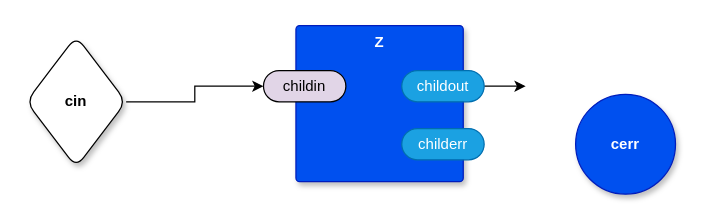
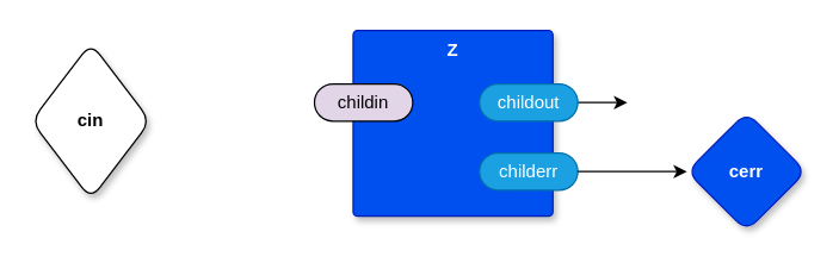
  <mxCell id="0" />
  <mxCell id="1" parent="0" />
  <mxCell id="2" value="Z" style="rounded=1;whiteSpace=wrap;html=1;sketch=0;container=1;recursiveResize=0;verticalAlign=top;arcSize=6;fontStyle=1;autosize=0;points=[];absoluteArcSize=1;shadow=1;strokeColor=#001DBC;fillColor=#0050ef;fontColor=#ffffff;" vertex="1" parent="1"><mxGeometry x="236" y="20" width="134" height="125" as="geometry"><mxRectangle x="-98" y="-1230" width="99" height="26" as="alternateBounds" /></mxGeometry></mxCell>
  <mxCell id="3" style="edgeStyle=orthogonalEdgeStyle;rounded=0;orthogonalLoop=1;jettySize=auto;html=1;exitX=1;exitY=0.5;exitDx=0;exitDy=0;exitPerimeter=0;" edge="1" parent="2" source="4"><mxGeometry relative="1" as="geometry"><mxPoint x="184" y="49" as="targetPoint" /></mxGeometry></mxCell>
  <mxCell id="4" value="childout" style="rounded=1;whiteSpace=wrap;html=1;sketch=0;points=[[0,0.5,0,0,0],[1,0.5,0,0,0]];fillColor=#1ba1e2;fontColor=#ffffff;strokeColor=#006EAF;arcSize=50;" vertex="1" parent="2"><mxGeometry x="84.75" y="36" width="66" height="25" as="geometry" /></mxCell>
  <mxCell id="5" value="childerr" style="rounded=1;whiteSpace=wrap;html=1;sketch=0;points=[[0,0.5,0,0,0],[1,0.5,0,0,0]];fillColor=#1ba1e2;fontColor=#ffffff;strokeColor=#006EAF;arcSize=50;" vertex="1" parent="2"><mxGeometry x="84.75" y="82.5" width="66" height="25" as="geometry" /></mxCell>
  <mxCell id="6" value="childin" style="rounded=1;whiteSpace=wrap;html=1;sketch=0;points=[[0,0.5,0,0,0],[1,0.5,0,0,0]];arcSize=50;fillColor=#e1d5e7;" vertex="1" parent="2"><mxGeometry x="-26" y="36" width="66" height="25" as="geometry" /></mxCell>
- <mxCell id="7" style="edgeStyle=orthogonalEdgeStyle;rounded=0;orthogonalLoop=1;jettySize=auto;html=1;exitX=1;exitY=0.5;exitDx=0;exitDy=0;exitPerimeter=0;entryX=0;entryY=0.5;entryDx=0;entryDy=0;entryPerimeter=0;" edge="1" parent="1" source="8" target="6"><mxGeometry relative="1" as="geometry" /></mxCell>
  <mxCell id="8" value="cin" style="rhombus;whiteSpace=wrap;html=1;rounded=1;fontStyle=1;glass=0;sketch=0;fontSize=12;points=[[0,0.5,0,0,0],[0.5,0,0,0,0],[0.5,1,0,0,0],[1,0.5,0,0,0]];shadow=1;" vertex="1" parent="1"><mxGeometry x="20" y="28.5" width="80" height="105" as="geometry" /></mxCell>
- <mxCell id="9" value="cerr" style="ellipse;whiteSpace=wrap;html=1;fillColor=#0050ef;fontColor=#ffffff;strokeColor=#001DBC;fontStyle=1;glass=0;sketch=0;fontSize=12;points=[[0,0.5,0,0,0],[0.5,0,0,0,0],[0.5,1,0,0,0],[1,0.5,0,0,0]];shadow=1;" vertex="1" parent="1"><mxGeometry x="460" y="75" width="80" height="80" as="geometry" /></mxCell>
+ <mxCell id="9" value="cerr" style="rhombus;whiteSpace=wrap;html=1;rounded=1;fillColor=#0050ef;fontColor=#ffffff;strokeColor=#001DBC;fontStyle=1;glass=0;sketch=0;fontSize=12;points=[[0,0.5,0,0,0],[0.5,0,0,0,0],[0.5,1,0,0,0],[1,0.5,0,0,0]];shadow=1;" vertex="1" parent="1"><mxGeometry x="460" y="75" width="80" height="80" as="geometry" /></mxCell>
+ <mxCell id="10" style="edgeStyle=orthogonalEdgeStyle;rounded=0;orthogonalLoop=1;jettySize=auto;html=1;entryX=0;entryY=0.5;entryDx=0;entryDy=0;entryPerimeter=0;" edge="1" parent="1" source="5" target="9"><mxGeometry relative="1" as="geometry" /></mxCell>
